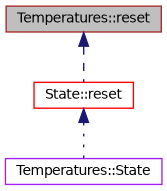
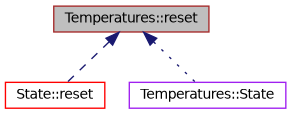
  digraph {
    rankdir=TB
    node [fillcolor=white fontname=Helvetica fontsize=10 shape=record style=filled]
    edge [color=midnightblue dir=back fontname=Helvetica fontsize=10 labelfontname=Helvetica labelfontsize=10]
    n1 [color=brown fillcolor=grey75 fontcolor=black height=0.2 label="Temperatures::reset" width=0.4]
    n2 [color=red height=0.2 label="State::reset" width=0.4]
    n3 [color=purple height=0.2 label="Temperatures::State" width=0.4]
    n1 -> n2 [style=dashed]
-   n2 -> n3 [style=dotted]
+   n1 -> n3 [style=dotted]
  }
